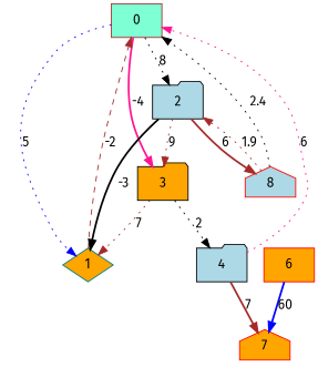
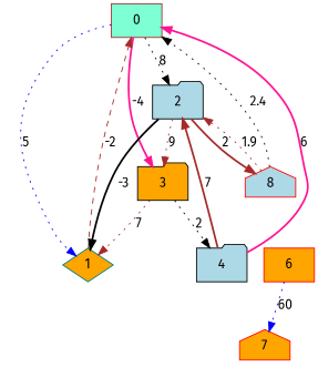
  digraph {
    fontname="Fira Sans"
    node [color=black fillcolor=orange fontname="Fira Sans" shape=folder style=filled]
    edge [color=brown fontname="Fira Sans" style=dotted]
    0 [color=brown fillcolor=aquamarine shape=box]
    1 [color=teal shape=diamond]
    2 [fillcolor=lightblue]
    3
    n5 [color=red fillcolor=lightblue label=8 shape=house]
    4 [fillcolor=lightblue]
    6 [color=red shape=box]
    7 [color=red shape=house]
    0 -> 1 [color=blue label=5]
    0 -> 2 [color=black label=8]
    0 -> 3 [color=deeppink label=-4 style=bold]
    1 -> 0 [label=-2 style=dashed]
    2 -> 1 [color=black label=-3 style=bold]
    2 -> 3 [label=9]
-   2 -> n5 [label=6 style=bold]
+   2 -> n5 [label=2 style=bold]
    3 -> 1 [label=7]
    3 -> 4 [color=black label=2]
    n5 -> 0 [color=black label=2.4]
    n5 -> 2 [label=1.9]
-   4 -> 0 [color=deeppink label=6]
-   4 -> 7 [label=7 style=bold]
-   6 -> 7 [color=blue label=60 style=bold]
+   4 -> 0 [color=deeppink label=6 style=bold]
+   4 -> 2 [label=7 style=bold]
+   6 -> 7 [color=blue label=60]
  }
